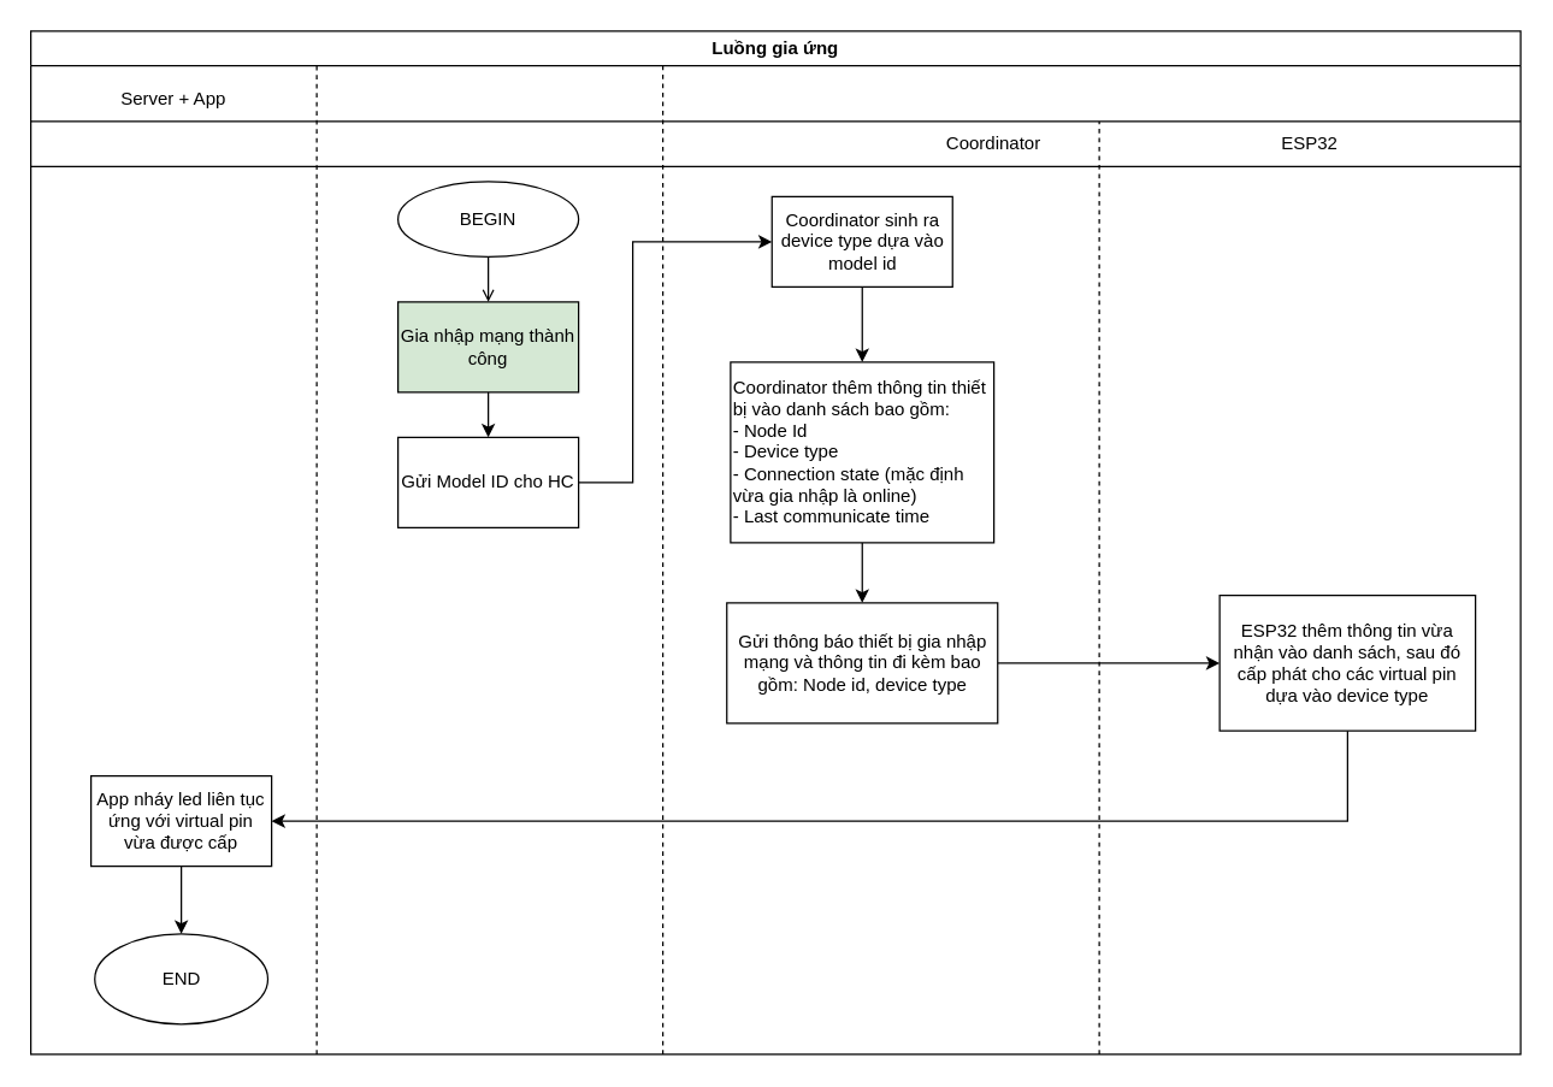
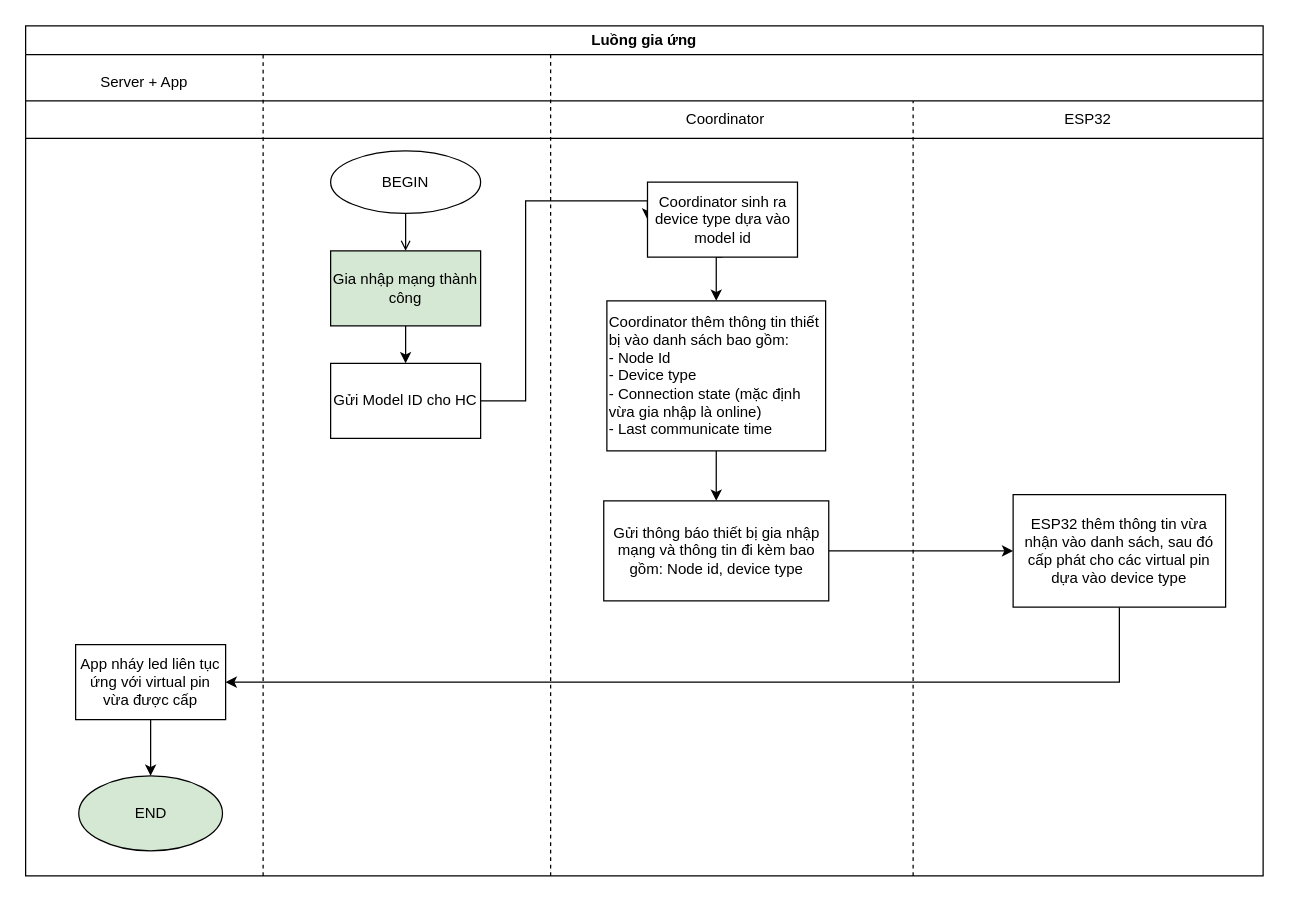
  <mxCell id="0" />
  <mxCell id="1" parent="0" />
  <mxCell id="2" value="Luồng gia ứng" style="swimlane;whiteSpace=wrap;html=1;" parent="1" vertex="1"><mxGeometry x="20" y="20" width="990" height="680" as="geometry" /></mxCell>
  <mxCell id="3" value="" style="endArrow=none;dashed=1;html=1;rounded=0;" parent="2" edge="1"><mxGeometry width="50" height="50" relative="1" as="geometry"><mxPoint x="190" y="680" as="sourcePoint" /><mxPoint x="190" y="20" as="targetPoint" /><Array as="points"><mxPoint x="190" y="290" /></Array></mxGeometry></mxCell>
  <mxCell id="4" value="" style="endArrow=none;dashed=1;html=1;rounded=0;" parent="2" edge="1"><mxGeometry width="50" height="50" relative="1" as="geometry"><mxPoint x="420" y="680" as="sourcePoint" /><mxPoint x="420" y="20" as="targetPoint" /></mxGeometry></mxCell>
  <mxCell id="5" value="" style="endArrow=none;html=1;rounded=0;" parent="2" edge="1"><mxGeometry width="50" height="50" relative="1" as="geometry"><mxPoint y="60" as="sourcePoint" /><mxPoint x="990" y="60" as="targetPoint" /></mxGeometry></mxCell>
  <mxCell id="6" value="Server + App" style="text;html=1;strokeColor=none;fillColor=none;align=center;verticalAlign=middle;whiteSpace=wrap;rounded=0;" parent="2" vertex="1"><mxGeometry x="50" y="30" width="90" height="30" as="geometry" /></mxCell>
  <mxCell id="7" style="edgeStyle=orthogonalEdgeStyle;rounded=0;orthogonalLoop=1;jettySize=auto;html=1;exitX=1;exitY=0.5;exitDx=0;exitDy=0;entryX=0;entryY=0.5;entryDx=0;entryDy=0;" parent="2" source="8" target="11" edge="1"><mxGeometry relative="1" as="geometry"><Array as="points"><mxPoint x="400" y="300" /><mxPoint x="400" y="140" /></Array></mxGeometry></mxCell>
  <mxCell id="8" value="Gửi Model ID cho HC" style="rounded=0;whiteSpace=wrap;html=1;" parent="2" vertex="1"><mxGeometry x="244" y="270" width="120" height="60" as="geometry" /></mxCell>
  <mxCell id="9" value="" style="endArrow=none;dashed=1;html=1;rounded=0;" parent="2" edge="1"><mxGeometry width="50" height="50" relative="1" as="geometry"><mxPoint x="710" y="680" as="sourcePoint" /><mxPoint x="710" y="60" as="targetPoint" /><Array as="points" /></mxGeometry></mxCell>
  <mxCell id="10" style="edgeStyle=orthogonalEdgeStyle;rounded=0;orthogonalLoop=1;jettySize=auto;html=1;exitX=0.5;exitY=1;exitDx=0;exitDy=0;entryX=0.5;entryY=0;entryDx=0;entryDy=0;" parent="2" source="11" target="18" edge="1"><mxGeometry relative="1" as="geometry" /></mxCell>
- <mxCell id="11" value="Coordinator sinh ra device type dựa vào model id" style="rounded=0;whiteSpace=wrap;html=1;" parent="2" vertex="1"><mxGeometry x="492.5" y="110" width="120" height="60" as="geometry" /></mxCell>
+ <mxCell id="11" value="Coordinator sinh ra device type dựa vào model id" style="rounded=0;whiteSpace=wrap;html=1;" parent="2" vertex="1"><mxGeometry x="497.5" y="125" width="120" height="60" as="geometry" /></mxCell>
  <mxCell id="12" style="edgeStyle=orthogonalEdgeStyle;rounded=0;orthogonalLoop=1;jettySize=auto;html=1;exitX=0.5;exitY=1;exitDx=0;exitDy=0;entryX=0.5;entryY=0;entryDx=0;entryDy=0;" parent="2" source="13" target="8" edge="1"><mxGeometry relative="1" as="geometry" /></mxCell>
  <mxCell id="13" value="Gia nhập mạng thành công" style="rounded=0;whiteSpace=wrap;html=1;fillColor=#d5e8d4;" parent="2" vertex="1"><mxGeometry x="244" y="180" width="120" height="60" as="geometry" /></mxCell>
  <mxCell id="14" value="" style="endArrow=none;html=1;rounded=0;" parent="2" edge="1"><mxGeometry width="50" height="50" relative="1" as="geometry"><mxPoint y="90" as="sourcePoint" /><mxPoint x="990" y="90" as="targetPoint" /></mxGeometry></mxCell>
- <mxCell id="15" value="Coordinator" style="text;html=1;strokeColor=none;fillColor=none;align=center;verticalAlign=middle;whiteSpace=wrap;rounded=0;" parent="2" vertex="1"><mxGeometry x="610" y="60" width="60" height="30" as="geometry" /></mxCell>
+ <mxCell id="15" value="Coordinator" style="text;html=1;strokeColor=none;fillColor=none;align=center;verticalAlign=middle;whiteSpace=wrap;rounded=0;" parent="2" vertex="1"><mxGeometry x="530" y="60" width="60" height="30" as="geometry" /></mxCell>
  <mxCell id="16" value="ESP32" style="text;html=1;strokeColor=none;fillColor=none;align=center;verticalAlign=middle;whiteSpace=wrap;rounded=0;" parent="2" vertex="1"><mxGeometry x="820" y="60" width="60" height="30" as="geometry" /></mxCell>
  <mxCell id="17" style="edgeStyle=orthogonalEdgeStyle;rounded=0;orthogonalLoop=1;jettySize=auto;html=1;exitX=0.5;exitY=1;exitDx=0;exitDy=0;entryX=0.5;entryY=0;entryDx=0;entryDy=0;" parent="2" source="18" target="20" edge="1"><mxGeometry relative="1" as="geometry" /></mxCell>
  <mxCell id="18" value="Coordinator thêm thông tin thiết bị vào danh sách bao gồm:&lt;br&gt;- Node Id&lt;br&gt;- Device type&lt;br&gt;- Connection state (mặc định vừa gia nhập là online)&lt;br&gt;- Last communicate time" style="rounded=0;whiteSpace=wrap;html=1;align=left;" parent="2" vertex="1"><mxGeometry x="465" y="220" width="175" height="120" as="geometry" /></mxCell>
  <mxCell id="19" style="edgeStyle=orthogonalEdgeStyle;rounded=0;orthogonalLoop=1;jettySize=auto;html=1;exitX=1;exitY=0.5;exitDx=0;exitDy=0;entryX=0;entryY=0.5;entryDx=0;entryDy=0;" parent="2" source="20" target="22" edge="1"><mxGeometry relative="1" as="geometry" /></mxCell>
  <mxCell id="20" value="Gửi thông báo thiết bị gia nhập mạng và thông tin đi kèm bao gồm: Node id, device type" style="rounded=0;whiteSpace=wrap;html=1;" parent="2" vertex="1"><mxGeometry x="462.5" y="380" width="180" height="80" as="geometry" /></mxCell>
  <mxCell id="21" style="edgeStyle=orthogonalEdgeStyle;rounded=0;orthogonalLoop=1;jettySize=auto;html=1;exitX=0.5;exitY=1;exitDx=0;exitDy=0;entryX=1;entryY=0.5;entryDx=0;entryDy=0;" parent="2" source="22" target="24" edge="1"><mxGeometry relative="1" as="geometry" /></mxCell>
  <mxCell id="22" value="ESP32 thêm thông tin vừa nhận vào danh sách, sau đó cấp phát cho các virtual pin dựa vào device type" style="rounded=0;whiteSpace=wrap;html=1;" parent="2" vertex="1"><mxGeometry x="790" y="375" width="170" height="90" as="geometry" /></mxCell>
  <mxCell id="23" style="edgeStyle=orthogonalEdgeStyle;rounded=0;orthogonalLoop=1;jettySize=auto;html=1;exitX=0.5;exitY=1;exitDx=0;exitDy=0;entryX=0.5;entryY=0;entryDx=0;entryDy=0;" parent="2" source="24" target="27" edge="1"><mxGeometry relative="1" as="geometry" /></mxCell>
  <mxCell id="24" value="App nháy led liên tục ứng với virtual pin vừa được cấp" style="rounded=0;whiteSpace=wrap;html=1;" parent="2" vertex="1"><mxGeometry x="40" y="495" width="120" height="60" as="geometry" /></mxCell>
  <mxCell id="25" style="edgeStyle=orthogonalEdgeStyle;rounded=0;orthogonalLoop=1;jettySize=auto;html=1;exitX=0.5;exitY=1;exitDx=0;exitDy=0;entryX=0.5;entryY=0;entryDx=0;entryDy=0;endArrow=open;" parent="2" source="26" target="13" edge="1"><mxGeometry relative="1" as="geometry" /></mxCell>
  <mxCell id="26" value="BEGIN" style="ellipse;whiteSpace=wrap;html=1;" parent="2" vertex="1"><mxGeometry x="244" y="100" width="120" height="50" as="geometry" /></mxCell>
- <mxCell id="27" value="END" style="ellipse;whiteSpace=wrap;html=1;" parent="2" vertex="1"><mxGeometry x="42.5" y="600" width="115" height="60" as="geometry" /></mxCell>
+ <mxCell id="27" value="END" style="ellipse;whiteSpace=wrap;html=1;fillColor=#d5e8d4;" parent="2" vertex="1"><mxGeometry x="42.5" y="600" width="115" height="60" as="geometry" /></mxCell>
